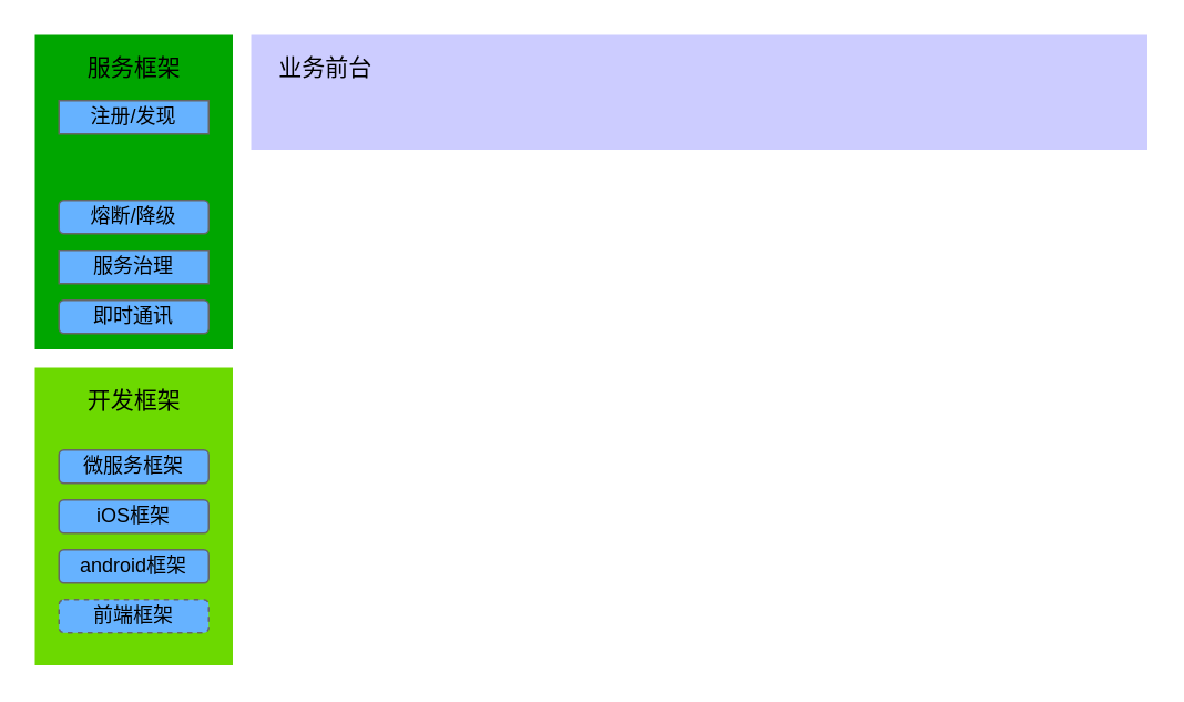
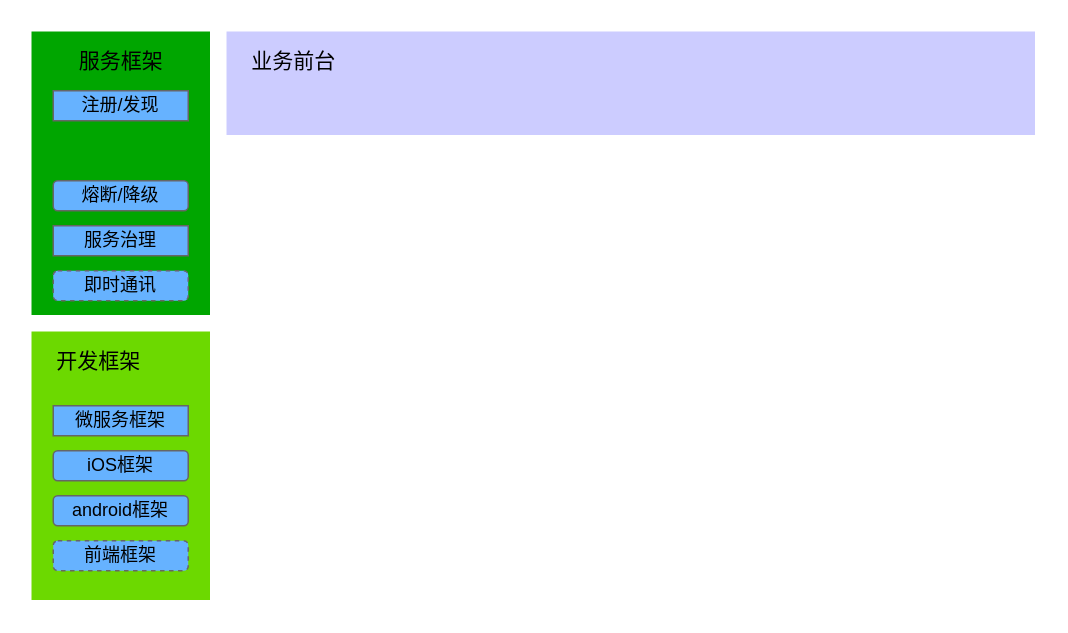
  <mxCell id="0" />
  <mxCell id="1" parent="0" />
  <mxCell id="2" value="" style="rounded=0;whiteSpace=wrap;html=1;strokeColor=#FFFFFF;" vertex="1" parent="1"><mxGeometry x="20" y="20" width="670" height="380" as="geometry" /></mxCell>
  <mxCell id="3" value="" style="rounded=0;whiteSpace=wrap;html=1;fillColor=#00A600;strokeColor=#FFFFFF;" vertex="1" parent="1"><mxGeometry x="20" y="20" width="120" height="190" as="geometry" /></mxCell>
  <mxCell id="4" value="&lt;font style=&quot;font-size: 14px&quot;&gt;服务框架&lt;/font&gt;" style="text;html=1;resizable=0;autosize=1;align=center;verticalAlign=middle;points=[];fillColor=none;strokeColor=none;rounded=0;" vertex="1" parent="1"><mxGeometry x="45" y="30" width="70" height="20" as="geometry" /></mxCell>
  <mxCell id="5" value="" style="rounded=0;whiteSpace=wrap;html=1;strokeColor=#FFFFFF;fillColor=#6CD900;" vertex="1" parent="1"><mxGeometry x="20" y="220" width="120" height="180" as="geometry" /></mxCell>
  <mxCell id="6" value="注册/发现" style="whiteSpace=wrap;html=1;strokeColor=#666666;fillColor=#66B2FF;rounded=0;" vertex="1" parent="1"><mxGeometry x="35" y="60" width="90" height="20" as="geometry" /></mxCell>
  <mxCell id="7" value="熔断/降级" style="rounded=1;whiteSpace=wrap;html=1;strokeColor=#666666;fillColor=#66B2FF;" vertex="1" parent="1"><mxGeometry x="35" y="120" width="90" height="20" as="geometry" /></mxCell>
  <mxCell id="8" value="服务治理" style="whiteSpace=wrap;html=1;strokeColor=#666666;fillColor=#66B2FF;rounded=0;" vertex="1" parent="1"><mxGeometry x="35" y="150" width="90" height="20" as="geometry" /></mxCell>
- <mxCell id="9" value="即时通讯" style="rounded=1;whiteSpace=wrap;html=1;strokeColor=#666666;fillColor=#66B2FF;" vertex="1" parent="1"><mxGeometry x="35" y="180" width="90" height="20" as="geometry" /></mxCell>
- <mxCell id="10" value="&lt;font style=&quot;font-size: 14px&quot;&gt;开发框架&lt;/font&gt;" style="text;html=1;resizable=0;autosize=1;align=center;verticalAlign=middle;points=[];fillColor=none;strokeColor=none;rounded=0;" vertex="1" parent="1"><mxGeometry x="45" y="230" width="70" height="20" as="geometry" /></mxCell>
- <mxCell id="11" value="微服务框架" style="rounded=1;whiteSpace=wrap;html=1;strokeColor=#666666;fillColor=#66B2FF;" vertex="1" parent="1"><mxGeometry x="35" y="270" width="90" height="20" as="geometry" /></mxCell>
+ <mxCell id="9" value="即时通讯" style="rounded=1;whiteSpace=wrap;html=1;strokeColor=#666666;fillColor=#66B2FF;dashed=1;" vertex="1" parent="1"><mxGeometry x="35" y="180" width="90" height="20" as="geometry" /></mxCell>
+ <mxCell id="10" value="&lt;font style=&quot;font-size: 14px&quot;&gt;开发框架&lt;/font&gt;" style="text;html=1;resizable=0;autosize=1;align=center;verticalAlign=middle;points=[];fillColor=none;strokeColor=none;rounded=0;" vertex="1" parent="1"><mxGeometry x="30" y="230" width="70" height="20" as="geometry" /></mxCell>
+ <mxCell id="11" value="微服务框架" style="whiteSpace=wrap;html=1;strokeColor=#666666;fillColor=#66B2FF;rounded=0;" vertex="1" parent="1"><mxGeometry x="35" y="270" width="90" height="20" as="geometry" /></mxCell>
  <mxCell id="12" value="iOS框架" style="rounded=1;whiteSpace=wrap;html=1;strokeColor=#666666;fillColor=#66B2FF;" vertex="1" parent="1"><mxGeometry x="35" y="300" width="90" height="20" as="geometry" /></mxCell>
  <mxCell id="13" value="前端框架" style="rounded=1;whiteSpace=wrap;html=1;strokeColor=#666666;fillColor=#66B2FF;dashed=1;" vertex="1" parent="1"><mxGeometry x="35" y="360" width="90" height="20" as="geometry" /></mxCell>
  <mxCell id="14" value="android框架" style="rounded=1;whiteSpace=wrap;html=1;strokeColor=#666666;fillColor=#66B2FF;" vertex="1" parent="1"><mxGeometry x="35" y="330" width="90" height="20" as="geometry" /></mxCell>
  <mxCell id="15" value="" style="rounded=0;whiteSpace=wrap;html=1;fillColor=#CCCCFF;strokeColor=#FFFFFF;" vertex="1" parent="1"><mxGeometry x="150" y="20" width="540" height="70" as="geometry" /></mxCell>
  <mxCell id="16" value="&lt;span style=&quot;font-size: 14px&quot;&gt;业务前台&lt;/span&gt;" style="text;html=1;resizable=0;autosize=1;align=center;verticalAlign=middle;points=[];fillColor=none;strokeColor=none;rounded=0;" vertex="1" parent="1"><mxGeometry x="160" y="30" width="70" height="20" as="geometry" /></mxCell>
